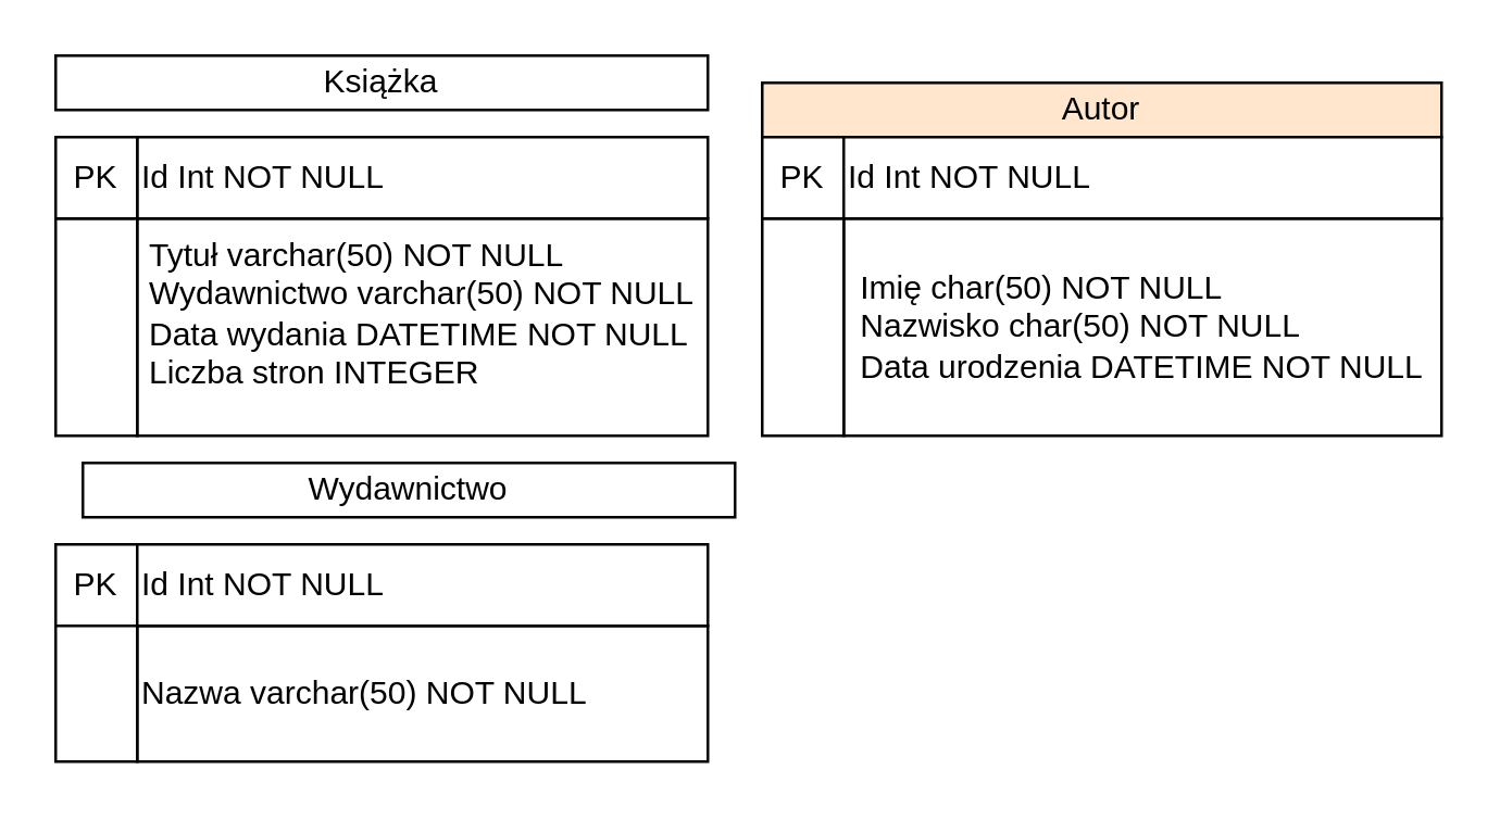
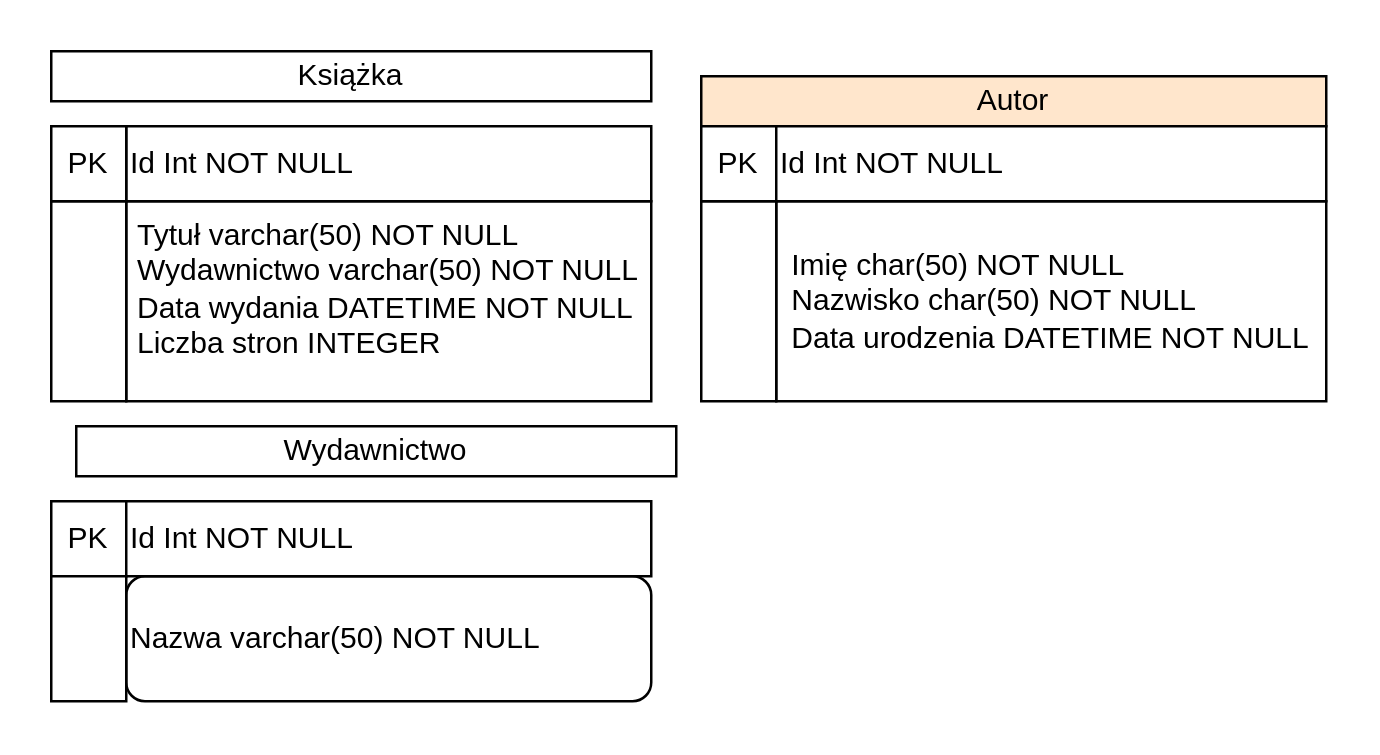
  <mxCell id="0" />
  <mxCell id="1" parent="0" />
  <mxCell id="2" value="&lt;div align=&quot;left&quot;&gt;&amp;nbsp;&lt;span style=&quot;white-space: pre;&quot;&gt;&#09;&lt;/span&gt;&lt;br&gt;&lt;/div&gt;&lt;div align=&quot;left&quot;&gt;&lt;br&gt;&lt;/div&gt;&lt;div align=&quot;left&quot;&gt;Tytuł varchar(50) NOT NULL&lt;/div&gt;&lt;div align=&quot;left&quot;&gt;Wydawnictwo varchar(50) NOT NULL&lt;/div&gt;&lt;div align=&quot;left&quot;&gt;Data wydania DATETIME NOT NULL&lt;/div&gt;&lt;div align=&quot;left&quot;&gt;Liczba stron INTEGER &lt;br&gt;&lt;/div&gt;&lt;blockquote&gt;&lt;div align=&quot;center&quot;&gt;&lt;br&gt;&lt;/div&gt;&lt;/blockquote&gt;" style="rounded=0;whiteSpace=wrap;html=1;align=center;" vertex="1" parent="1"><mxGeometry x="50" y="80" width="210" height="80" as="geometry" /></mxCell>
  <mxCell id="3" value="&lt;div&gt;Książka&lt;/div&gt;" style="rounded=0;whiteSpace=wrap;html=1;" vertex="1" parent="1"><mxGeometry x="20" y="20" width="240" height="20" as="geometry" /></mxCell>
  <mxCell id="4" value="" style="rounded=0;whiteSpace=wrap;html=1;" vertex="1" parent="1"><mxGeometry x="20" y="80" width="30" height="80" as="geometry" /></mxCell>
  <mxCell id="5" value="&lt;div align=&quot;left&quot;&gt;Id Int NOT NULL&lt;/div&gt;" style="rounded=0;whiteSpace=wrap;html=1;align=left;" vertex="1" parent="1"><mxGeometry x="50" y="50" width="210" height="30" as="geometry" /></mxCell>
  <mxCell id="6" value="PK" style="rounded=0;whiteSpace=wrap;html=1;" vertex="1" parent="1"><mxGeometry x="20" y="50" width="30" height="30" as="geometry" /></mxCell>
  <mxCell id="7" value="&lt;div align=&quot;left&quot;&gt;Imię char(50) NOT NULL&lt;/div&gt;&lt;div align=&quot;left&quot;&gt;Nazwisko char(50) NOT NULL&lt;/div&gt;&lt;div align=&quot;left&quot;&gt;Data urodzenia DATETIME NOT NULL&lt;br&gt;&lt;/div&gt;" style="rounded=0;whiteSpace=wrap;html=1;" vertex="1" parent="1"><mxGeometry x="310" y="80" width="220" height="80" as="geometry" /></mxCell>
  <mxCell id="8" value="&lt;div&gt;Autor&lt;/div&gt;" style="rounded=0;whiteSpace=wrap;html=1;fillColor=#ffe6cc;" vertex="1" parent="1"><mxGeometry x="280" y="30" width="250" height="20" as="geometry" /></mxCell>
  <mxCell id="9" value="" style="rounded=0;whiteSpace=wrap;html=1;" vertex="1" parent="1"><mxGeometry x="280" y="80" width="30" height="80" as="geometry" /></mxCell>
  <mxCell id="10" value="PK" style="rounded=0;whiteSpace=wrap;html=1;" vertex="1" parent="1"><mxGeometry x="280" y="50" width="30" height="30" as="geometry" /></mxCell>
  <mxCell id="11" value="Id Int NOT NULL" style="rounded=0;whiteSpace=wrap;html=1;align=left;" vertex="1" parent="1"><mxGeometry x="310" y="50" width="220" height="30" as="geometry" /></mxCell>
- <mxCell id="12" value="&lt;div&gt;Nazwa varchar(50) NOT NULL&lt;/div&gt;" style="rounded=0;whiteSpace=wrap;html=1;align=left;" vertex="1" parent="1"><mxGeometry x="50" y="230" width="210" height="50" as="geometry" /></mxCell>
+ <mxCell id="12" value="&lt;div&gt;Nazwa varchar(50) NOT NULL&lt;/div&gt;" style="whiteSpace=wrap;html=1;align=left;rounded=1;" vertex="1" parent="1"><mxGeometry x="50" y="230" width="210" height="50" as="geometry" /></mxCell>
  <mxCell id="13" value="Wydawnictwo" style="rounded=0;whiteSpace=wrap;html=1;" vertex="1" parent="1"><mxGeometry x="30" y="170" width="240" height="20" as="geometry" /></mxCell>
  <mxCell id="14" value="&lt;div align=&quot;center&quot;&gt;PK&lt;span style=&quot;white-space: pre;&quot;&gt;&lt;/span&gt;&lt;/div&gt;" style="rounded=0;whiteSpace=wrap;html=1;" vertex="1" parent="1"><mxGeometry x="20" y="200" width="30" height="30" as="geometry" /></mxCell>
  <mxCell id="15" value="" style="rounded=0;whiteSpace=wrap;html=1;" vertex="1" parent="1"><mxGeometry x="20" y="230" width="30" height="50" as="geometry" /></mxCell>
  <mxCell id="16" value="Id Int NOT NULL" style="rounded=0;whiteSpace=wrap;html=1;align=left;" vertex="1" parent="1"><mxGeometry x="50" y="200" width="210" height="30" as="geometry" /></mxCell>
